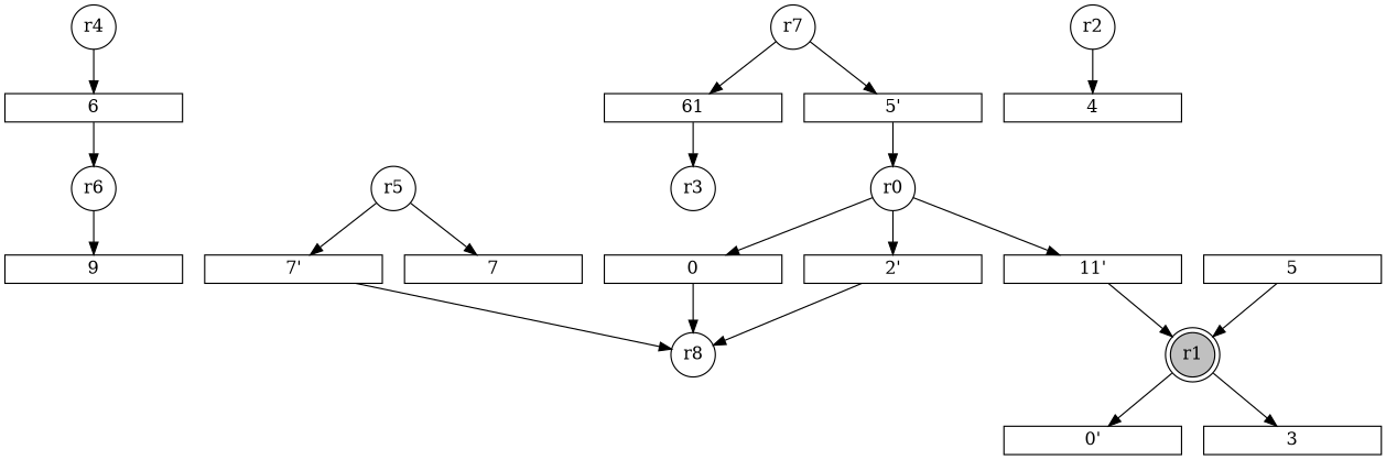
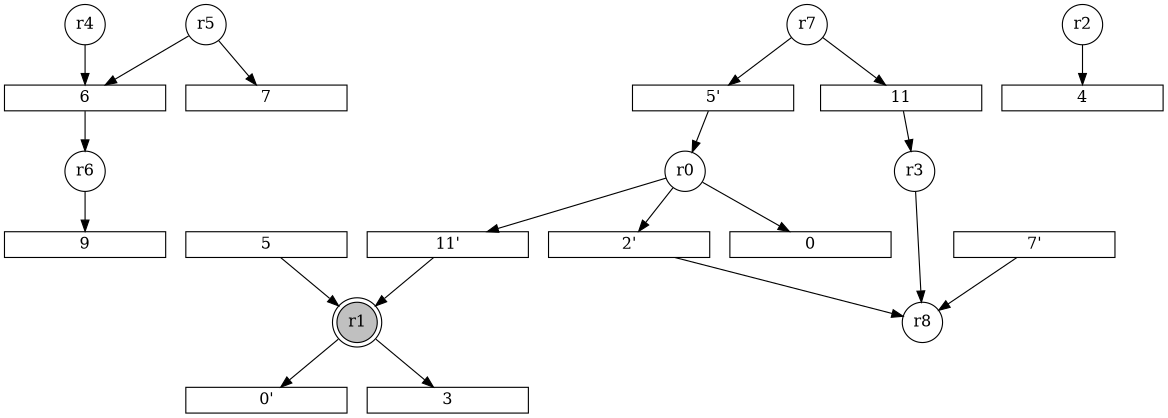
  digraph {
    node [shape=rect forcelabels=false]
    r4 [fixedsize=2 shape=circle forcelabels=""]
    r3 [fixedsize=2 shape=circle forcelabels=""]
    r2 [fixedsize=2 shape=circle forcelabels=""]
    r8 [fixedsize=2 shape=circle forcelabels=""]
    r6 [fixedsize=2 shape=circle forcelabels=""]
    r5 [fixedsize=2 shape=circle forcelabels=""]
    r0 [fixedsize=2 shape=circle forcelabels=""]
    r7 [fixedsize=2 shape=circle forcelabels=""]
    r1 [color=black fillcolor=gray fixedsize=2 shape=doublecircle style=filled forcelabels=""]
    n10 [height=0.2 label="2'" width=2]
    n11 [height=0.2 label="7'" width=2]
    n12 [height=0.2 label="0'" width=2]
    n13 [height=0.2 label="5'" width=2]
    n14 [height=0.2 label="11'" width=2]
    0 [height=0.2 width=2]
    3 [height=0.2 width=2]
    4 [height=0.2 width=2]
    5 [height=0.2 width=2]
    6 [height=0.2 width=2]
    7 [height=0.2 width=2]
    9 [height=0.2 width=2]
-   11 [height=0.2 width=2 label=61]
+   11 [height=0.2 width=2]
    subgraph sub_1 {
      r4
      r3
      r2
      r8
      r6
      r5
      r0
      r7
    }
    subgraph sub_2 {
      r1
    }
    subgraph sub_3 {
      n10
      n11
      n12
      n13
      n14
      0
      3
      4
      5
      6
      7
      9
      11
    }
    r4 -> 6
    r2 -> 4
    r6 -> 9
-   r5 -> n11
+   r5 -> 6
    r5 -> 7
    r0 -> n10
    r0 -> n14
    r0 -> 0
    r7 -> n13
    r7 -> 11
    r1 -> n12
    r1 -> 3
    n10 -> r8
    n11 -> r8
    n13 -> r0
    n14 -> r1
-   0 -> r8
+   r3 -> r8
    5 -> r1
    6 -> r6
    11 -> r3
  }
